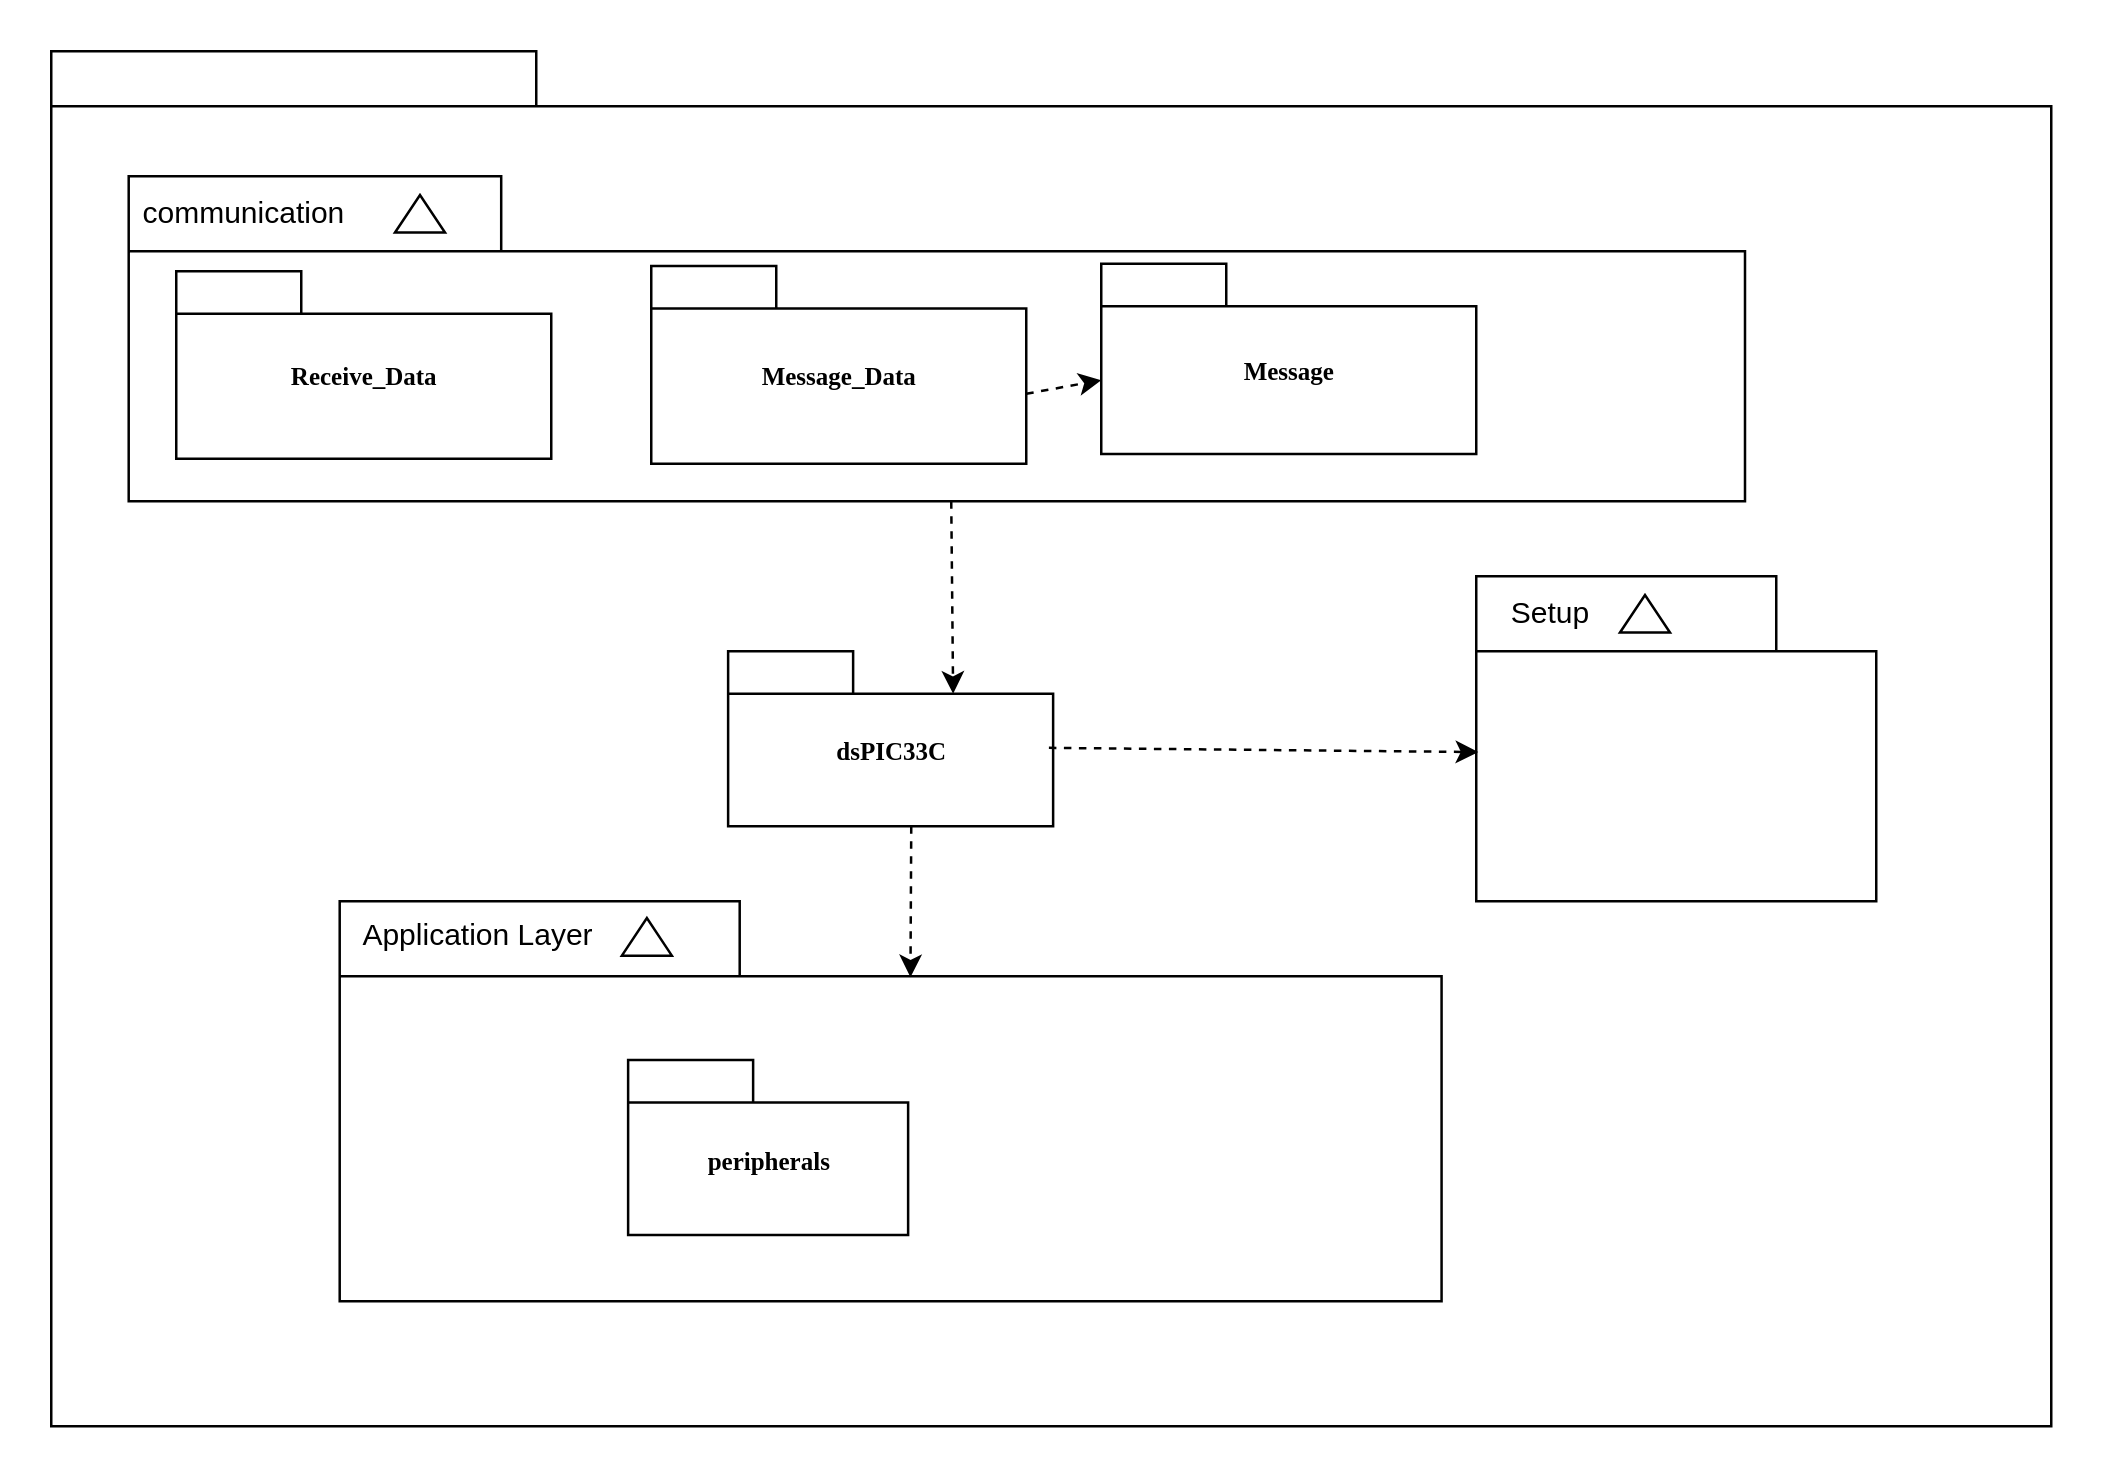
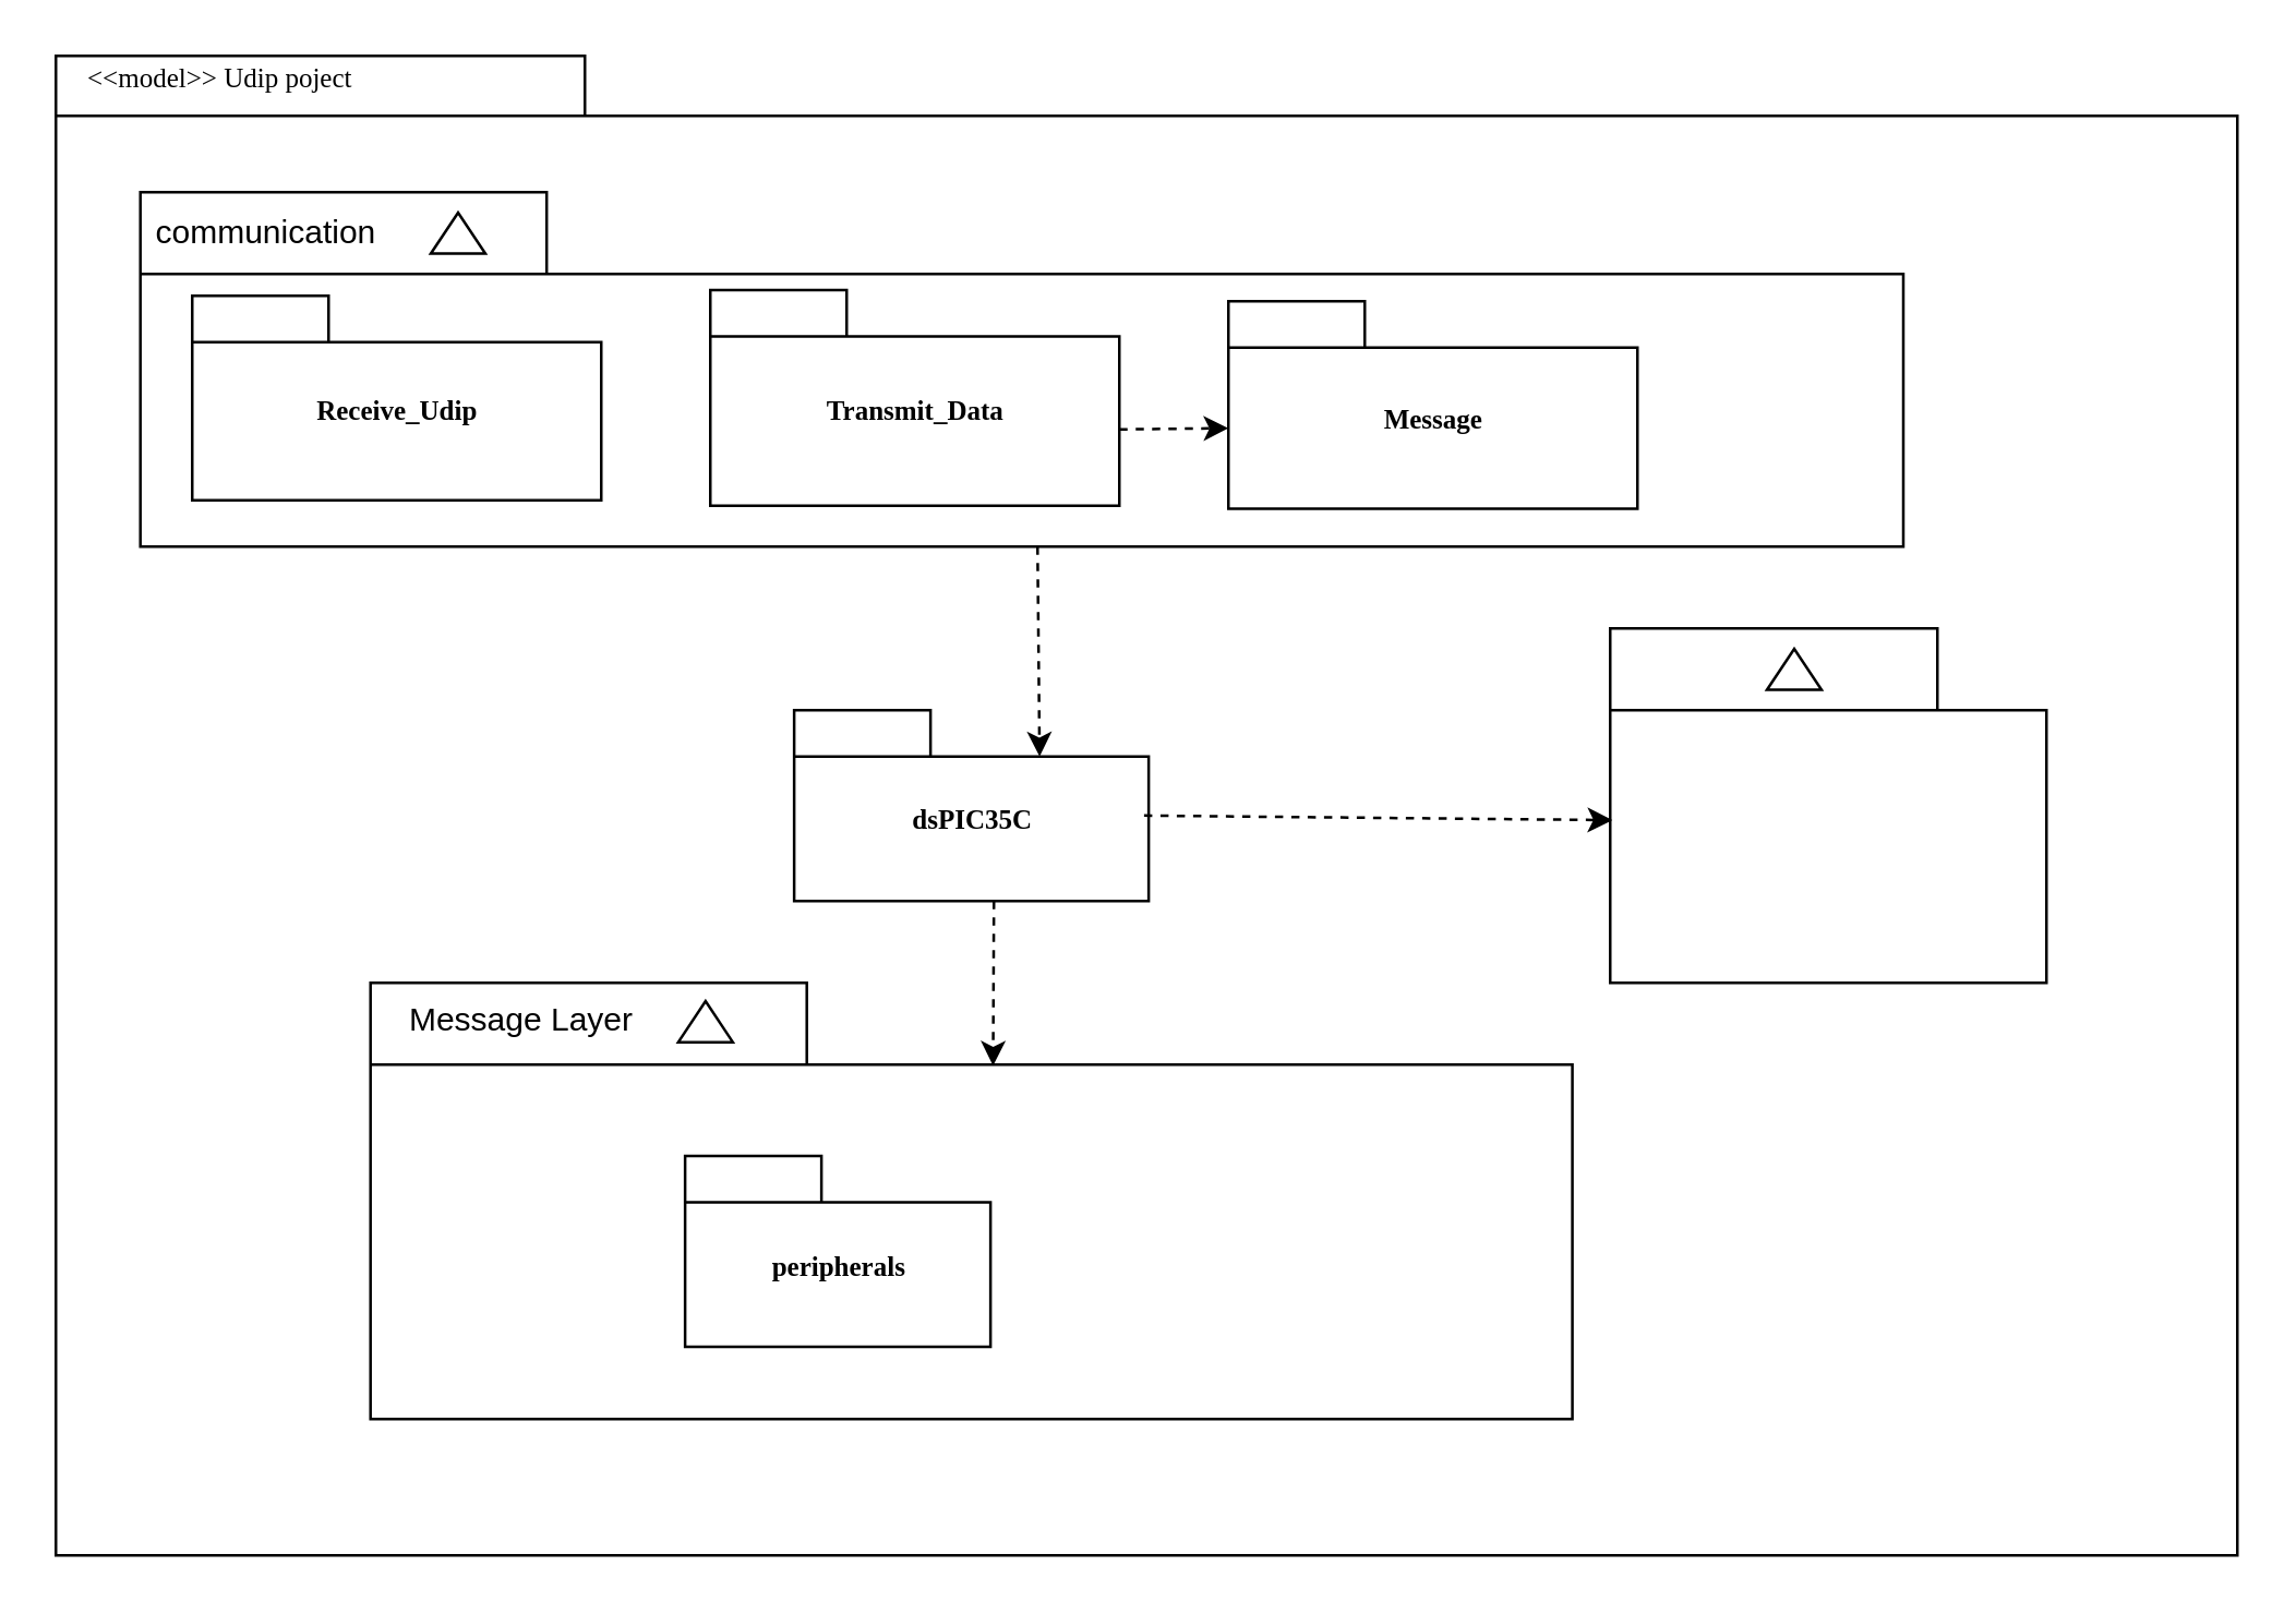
  <mxCell id="0" />
  <mxCell id="1" parent="0" />
  <mxCell id="2" value="" style="shape=folder;fontStyle=1;spacingTop=10;tabWidth=194;tabHeight=22;tabPosition=left;html=1;rounded=0;shadow=0;comic=0;labelBackgroundColor=none;strokeWidth=1;fillColor=none;fontFamily=Verdana;fontSize=10;align=center;" parent="1" vertex="1"><mxGeometry x="20" y="20" width="800" height="550" as="geometry" /></mxCell>
  <mxCell id="3" value="" style="shape=folder;fontStyle=1;spacingTop=10;tabWidth=160;tabHeight=30;tabPosition=left;html=1;rounded=0;shadow=0;comic=0;labelBackgroundColor=none;strokeWidth=1;fontFamily=Verdana;fontSize=10;align=center;" parent="1" vertex="1"><mxGeometry x="135.38" y="360" width="440.75" height="160" as="geometry" /></mxCell>
  <mxCell id="4" value="" style="triangle;whiteSpace=wrap;html=1;rounded=0;shadow=0;comic=0;labelBackgroundColor=none;strokeWidth=1;fontFamily=Verdana;fontSize=10;align=center;rotation=-90;" parent="1" vertex="1"><mxGeometry x="250.75" y="364.25" width="15" height="20" as="geometry" /></mxCell>
  <mxCell id="5" value="peripherals" style="shape=folder;fontStyle=1;spacingTop=10;tabWidth=50;tabHeight=17;tabPosition=left;html=1;rounded=0;shadow=0;comic=0;labelBackgroundColor=none;strokeWidth=1;fontFamily=Verdana;fontSize=10;align=center;" parent="1" vertex="1"><mxGeometry x="250.75" y="423.5" width="112" height="70" as="geometry" /></mxCell>
  <mxCell id="6" value="" style="group" parent="1" vertex="1" connectable="0"><mxGeometry x="250.75" y="279.999" width="130" height="70" as="geometry" /></mxCell>
- <mxCell id="7" value="dsPIC33C" style="shape=folder;fontStyle=1;spacingTop=10;tabWidth=50;tabHeight=17;tabPosition=left;html=1;rounded=0;shadow=0;comic=0;labelBackgroundColor=none;strokeWidth=1;fontFamily=Verdana;fontSize=10;align=center;" parent="6" vertex="1"><mxGeometry x="40" y="-20" width="130" height="70" as="geometry" /></mxCell>
+ <mxCell id="7" value="dsPIC35C" style="shape=folder;fontStyle=1;spacingTop=10;tabWidth=50;tabHeight=17;tabPosition=left;html=1;rounded=0;shadow=0;comic=0;labelBackgroundColor=none;strokeWidth=1;fontFamily=Verdana;fontSize=10;align=center;" parent="6" vertex="1"><mxGeometry x="40" y="-20" width="130" height="70" as="geometry" /></mxCell>
+ <mxCell id="8" value="&amp;lt;&amp;lt;model&amp;gt;&amp;gt; Udip poject" style="text;html=1;align=left;verticalAlign=top;spacingTop=-4;fontSize=10;fontFamily=Verdana" parent="1" vertex="1"><mxGeometry x="30" y="20" width="130" height="20" as="geometry" /></mxCell>
  <mxCell id="9" value="" style="group" vertex="1" connectable="0" parent="1"><mxGeometry x="87.5" y="60" width="610" height="150" as="geometry" /></mxCell>
  <mxCell id="10" value="" style="shape=folder;fontStyle=1;spacingTop=10;tabWidth=149;tabHeight=30;tabPosition=left;html=1;rounded=0;shadow=0;comic=0;labelBackgroundColor=none;strokeWidth=1;fontFamily=Verdana;fontSize=10;align=center;" vertex="1" parent="9"><mxGeometry x="-36.52" y="10" width="646.52" height="130" as="geometry" /></mxCell>
- <mxCell id="11" value="Receive_Data" style="shape=folder;fontStyle=1;spacingTop=10;tabWidth=50;tabHeight=17;tabPosition=left;html=1;rounded=0;shadow=0;comic=0;labelBackgroundColor=none;strokeColor=#000000;strokeWidth=1;fillColor=#ffffff;fontFamily=Verdana;fontSize=10;fontColor=#000000;align=center;" vertex="1" parent="9"><mxGeometry x="-17.5" y="47.96" width="150" height="75" as="geometry" /></mxCell>
+ <mxCell id="11" value="Receive_Udip" style="shape=folder;fontStyle=1;spacingTop=10;tabWidth=50;tabHeight=17;tabPosition=left;html=1;rounded=0;shadow=0;comic=0;labelBackgroundColor=none;strokeColor=#000000;strokeWidth=1;fillColor=#ffffff;fontFamily=Verdana;fontSize=10;fontColor=#000000;align=center;" vertex="1" parent="9"><mxGeometry x="-17.5" y="47.96" width="150" height="75" as="geometry" /></mxCell>
  <mxCell id="12" value="communication" style="text;strokeColor=none;fillColor=none;align=left;verticalAlign=middle;spacingLeft=4;spacingRight=4;overflow=hidden;points=[[0,0.5],[1,0.5]];portConstraint=eastwest;rotatable=0;whiteSpace=wrap;html=1;" vertex="1" parent="9"><mxGeometry x="-36.52" y="10" width="91.91" height="30" as="geometry" /></mxCell>
- <mxCell id="13" value="Message_Data" style="shape=folder;fontStyle=1;spacingTop=10;tabWidth=50;tabHeight=17;tabPosition=left;html=1;rounded=0;shadow=0;comic=0;labelBackgroundColor=none;strokeColor=#000000;strokeWidth=1;fillColor=#ffffff;fontFamily=Verdana;fontSize=10;fontColor=#000000;align=center;" vertex="1" parent="9"><mxGeometry x="172.5" y="45.92" width="150" height="79.09" as="geometry" /></mxCell>
- <mxCell id="14" value="Message" style="shape=folder;fontStyle=1;spacingTop=10;tabWidth=50;tabHeight=17;tabPosition=left;html=1;rounded=0;shadow=0;comic=0;labelBackgroundColor=none;strokeColor=#000000;strokeWidth=1;fillColor=#ffffff;fontFamily=Verdana;fontSize=10;fontColor=#000000;align=center;" vertex="1" parent="9"><mxGeometry x="352.5" y="45" width="150" height="76.13" as="geometry" /></mxCell>
+ <mxCell id="13" value="Transmit_Data" style="shape=folder;fontStyle=1;spacingTop=10;tabWidth=50;tabHeight=17;tabPosition=left;html=1;rounded=0;shadow=0;comic=0;labelBackgroundColor=none;strokeColor=#000000;strokeWidth=1;fillColor=#ffffff;fontFamily=Verdana;fontSize=10;fontColor=#000000;align=center;" vertex="1" parent="9"><mxGeometry x="172.5" y="45.92" width="150" height="79.09" as="geometry" /></mxCell>
+ <mxCell id="14" value="Message" style="shape=folder;fontStyle=1;spacingTop=10;tabWidth=50;tabHeight=17;tabPosition=left;html=1;rounded=0;shadow=0;comic=0;labelBackgroundColor=none;strokeColor=#000000;strokeWidth=1;fillColor=#ffffff;fontFamily=Verdana;fontSize=10;fontColor=#000000;align=center;" vertex="1" parent="9"><mxGeometry x="362.5" y="50" width="150" height="76.13" as="geometry" /></mxCell>
  <mxCell id="15" value="" style="triangle;whiteSpace=wrap;html=1;rounded=0;shadow=0;comic=0;labelBackgroundColor=none;strokeWidth=1;fontFamily=Verdana;fontSize=10;align=center;rotation=-90;" vertex="1" parent="9"><mxGeometry x="72.5" y="15" width="15" height="20" as="geometry" /></mxCell>
  <mxCell id="16" value="" style="shape=folder;fontStyle=1;spacingTop=10;tabWidth=120;tabHeight=30;tabPosition=left;html=1;rounded=0;shadow=0;comic=0;labelBackgroundColor=none;strokeColor=#000000;strokeWidth=1;fillColor=#ffffff;fontFamily=Verdana;fontSize=10;fontColor=#000000;align=center;" vertex="1" parent="1"><mxGeometry x="590" y="230" width="160" height="130" as="geometry" /></mxCell>
- <mxCell id="17" value="Setup" style="text;html=1;strokeColor=none;fillColor=none;align=center;verticalAlign=middle;whiteSpace=wrap;rounded=0;" vertex="1" parent="1"><mxGeometry x="590" y="230" width="60" height="30" as="geometry" /></mxCell>
- <mxCell id="18" value="Application Layer" style="text;html=1;strokeColor=none;fillColor=none;align=center;verticalAlign=middle;whiteSpace=wrap;rounded=0;" vertex="1" parent="1"><mxGeometry x="140.75" y="340" width="100" height="68.5" as="geometry" /></mxCell>
+ <mxCell id="18" value="Message Layer" style="text;html=1;strokeColor=none;fillColor=none;align=center;verticalAlign=middle;whiteSpace=wrap;rounded=0;" vertex="1" parent="1"><mxGeometry x="140.75" y="340" width="100" height="68.5" as="geometry" /></mxCell>
  <mxCell id="19" value="" style="endArrow=classic;html=1;rounded=0;dashed=1;entryX=0;entryY=0;entryDx=90;entryDy=17;entryPerimeter=0;" edge="1" parent="1" target="7"><mxGeometry width="50" height="50" relative="1" as="geometry"><mxPoint x="380" y="200" as="sourcePoint" /><mxPoint x="528" y="260" as="targetPoint" /></mxGeometry></mxCell>
  <mxCell id="20" value="" style="endArrow=classic;html=1;rounded=0;entryX=0;entryY=0;entryDx=0;entryDy=46.565;entryPerimeter=0;dashed=1;" edge="1" parent="1" target="14"><mxGeometry width="50" height="50" relative="1" as="geometry"><mxPoint x="410" y="157" as="sourcePoint" /><mxPoint x="270.5" y="164" as="targetPoint" /></mxGeometry></mxCell>
  <mxCell id="21" value="" style="endArrow=classic;html=1;rounded=0;exitX=0.987;exitY=0.552;exitDx=0;exitDy=0;exitPerimeter=0;dashed=1;entryX=0.005;entryY=0.541;entryDx=0;entryDy=0;entryPerimeter=0;" edge="1" parent="1" source="7" target="16"><mxGeometry width="50" height="50" relative="1" as="geometry"><mxPoint x="538" y="211" as="sourcePoint" /><mxPoint x="538" y="270" as="targetPoint" /></mxGeometry></mxCell>
  <mxCell id="22" value="" style="endArrow=classic;html=1;rounded=0;dashed=1;entryX=0.518;entryY=0.19;entryDx=0;entryDy=0;entryPerimeter=0;" edge="1" parent="1" target="3"><mxGeometry width="50" height="50" relative="1" as="geometry"><mxPoint x="364" y="330" as="sourcePoint" /><mxPoint x="790" y="287" as="targetPoint" /></mxGeometry></mxCell>
  <mxCell id="23" value="" style="triangle;whiteSpace=wrap;html=1;rounded=0;shadow=0;comic=0;labelBackgroundColor=none;strokeWidth=1;fontFamily=Verdana;fontSize=10;align=center;rotation=-90;" vertex="1" parent="1"><mxGeometry x="650" y="235" width="15" height="20" as="geometry" /></mxCell>
